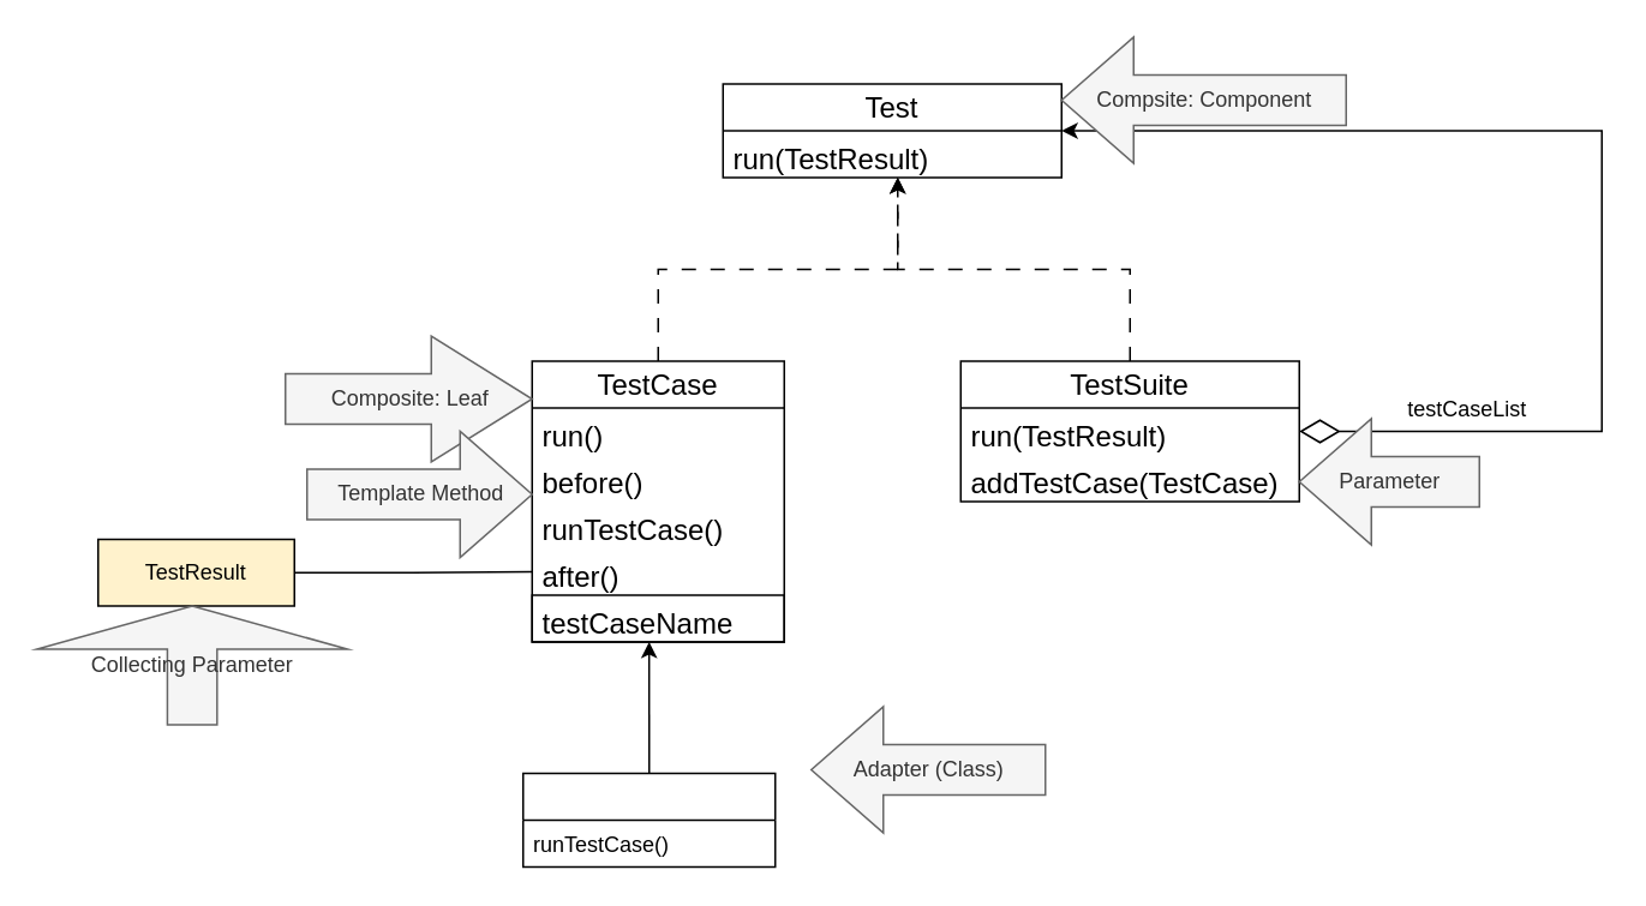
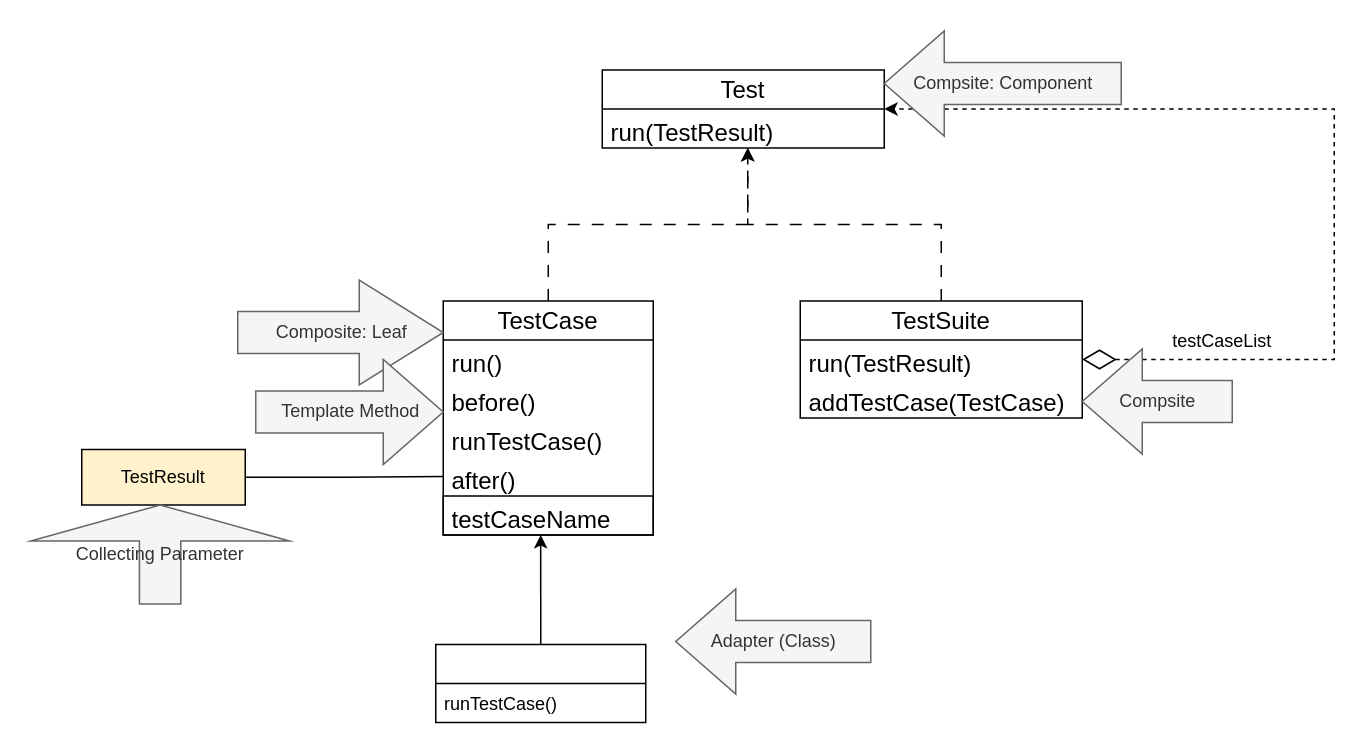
  <mxCell id="0" />
  <mxCell id="1" parent="0" />
  <mxCell id="2" value="TestCase" style="swimlane;fontStyle=0;childLayout=stackLayout;horizontal=1;startSize=26;fillColor=none;horizontalStack=0;resizeParent=1;resizeParentMax=0;resizeLast=0;collapsible=1;marginBottom=0;whiteSpace=wrap;html=1;fontSize=16;" vertex="1" parent="1"><mxGeometry x="295" y="200" width="140" height="156" as="geometry" /></mxCell>
  <mxCell id="3" value="run()" style="text;strokeColor=none;fillColor=none;align=left;verticalAlign=top;spacingLeft=4;spacingRight=4;overflow=hidden;rotatable=0;points=[[0,0.5],[1,0.5]];portConstraint=eastwest;whiteSpace=wrap;html=1;fontSize=16;" vertex="1" parent="2"><mxGeometry y="26" width="140" height="26" as="geometry" /></mxCell>
  <mxCell id="4" value="before()" style="text;strokeColor=none;fillColor=none;align=left;verticalAlign=top;spacingLeft=4;spacingRight=4;overflow=hidden;rotatable=0;points=[[0,0.5],[1,0.5]];portConstraint=eastwest;whiteSpace=wrap;html=1;fontSize=16;" vertex="1" parent="2"><mxGeometry y="52" width="140" height="26" as="geometry" /></mxCell>
  <mxCell id="5" value="runTestCase()" style="text;strokeColor=none;fillColor=none;align=left;verticalAlign=top;spacingLeft=4;spacingRight=4;overflow=hidden;rotatable=0;points=[[0,0.5],[1,0.5]];portConstraint=eastwest;whiteSpace=wrap;html=1;fontSize=16;" vertex="1" parent="2"><mxGeometry y="78" width="140" height="26" as="geometry" /></mxCell>
  <mxCell id="6" value="after()" style="text;strokeColor=none;fillColor=none;align=left;verticalAlign=top;spacingLeft=4;spacingRight=4;overflow=hidden;rotatable=0;points=[[0,0.5],[1,0.5]];portConstraint=eastwest;whiteSpace=wrap;html=1;fontSize=16;" vertex="1" parent="2"><mxGeometry y="104" width="140" height="26" as="geometry" /></mxCell>
  <mxCell id="7" value="testCaseName" style="text;strokeColor=default;fillColor=none;align=left;verticalAlign=top;spacingLeft=4;spacingRight=4;overflow=hidden;rotatable=0;points=[[0,0.5],[1,0.5]];portConstraint=eastwest;whiteSpace=wrap;html=1;fontSize=16;" vertex="1" parent="2"><mxGeometry y="130" width="140" height="26" as="geometry" /></mxCell>
- <mxCell id="8" style="edgeStyle=orthogonalEdgeStyle;rounded=0;orthogonalLoop=1;jettySize=auto;html=1;entryX=1;entryY=0.5;entryDx=0;entryDy=0;startArrow=diamondThin;startFill=0;targetPerimeterSpacing=10;startSize=20;" edge="1" parent="1" source="9" target="12"><mxGeometry relative="1" as="geometry"><Array as="points"><mxPoint x="889" y="239" /><mxPoint x="889" y="72" /></Array></mxGeometry></mxCell>
+ <mxCell id="8" style="edgeStyle=orthogonalEdgeStyle;rounded=0;orthogonalLoop=1;jettySize=auto;html=1;entryX=1;entryY=0.5;entryDx=0;entryDy=0;startArrow=diamondThin;startFill=0;targetPerimeterSpacing=10;startSize=20;dashed=1;" edge="1" parent="1" source="9" target="12"><mxGeometry relative="1" as="geometry"><Array as="points"><mxPoint x="889" y="239" /><mxPoint x="889" y="72" /></Array></mxGeometry></mxCell>
  <mxCell id="9" value="TestSuite" style="swimlane;fontStyle=0;childLayout=stackLayout;horizontal=1;startSize=26;fillColor=none;horizontalStack=0;resizeParent=1;resizeParentMax=0;resizeLast=0;collapsible=1;marginBottom=0;whiteSpace=wrap;html=1;fontSize=16;" vertex="1" parent="1"><mxGeometry x="533" y="200" width="188" height="78" as="geometry" /></mxCell>
  <mxCell id="10" value="run(TestResult)" style="text;strokeColor=none;fillColor=none;align=left;verticalAlign=top;spacingLeft=4;spacingRight=4;overflow=hidden;rotatable=0;points=[[0,0.5],[1,0.5]];portConstraint=eastwest;whiteSpace=wrap;html=1;fontSize=16;" vertex="1" parent="9"><mxGeometry y="26" width="188" height="26" as="geometry" /></mxCell>
  <mxCell id="11" value="addTestCase(TestCase)" style="text;strokeColor=none;fillColor=none;align=left;verticalAlign=top;spacingLeft=4;spacingRight=4;overflow=hidden;rotatable=0;points=[[0,0.5],[1,0.5]];portConstraint=eastwest;whiteSpace=wrap;html=1;fontSize=16;" vertex="1" parent="9"><mxGeometry y="52" width="188" height="26" as="geometry" /></mxCell>
  <mxCell id="12" value="Test" style="swimlane;fontStyle=0;childLayout=stackLayout;horizontal=1;startSize=26;fillColor=none;horizontalStack=0;resizeParent=1;resizeParentMax=0;resizeLast=0;collapsible=1;marginBottom=0;whiteSpace=wrap;html=1;fontSize=16;" vertex="1" parent="1"><mxGeometry x="401" y="46" width="188" height="52" as="geometry" /></mxCell>
  <mxCell id="13" value="run(TestResult)" style="text;strokeColor=none;fillColor=none;align=left;verticalAlign=top;spacingLeft=4;spacingRight=4;overflow=hidden;rotatable=0;points=[[0,0.5],[1,0.5]];portConstraint=eastwest;whiteSpace=wrap;html=1;fontSize=16;" vertex="1" parent="12"><mxGeometry y="26" width="188" height="26" as="geometry" /></mxCell>
  <mxCell id="14" style="edgeStyle=orthogonalEdgeStyle;rounded=0;orthogonalLoop=1;jettySize=auto;html=1;entryX=0.516;entryY=1;entryDx=0;entryDy=0;entryPerimeter=0;strokeColor=default;dashed=1;dashPattern=8 8;" edge="1" parent="1" source="2" target="13"><mxGeometry relative="1" as="geometry" /></mxCell>
  <mxCell id="15" style="edgeStyle=orthogonalEdgeStyle;rounded=0;orthogonalLoop=1;jettySize=auto;html=1;entryX=0.516;entryY=1;entryDx=0;entryDy=0;entryPerimeter=0;strokeColor=default;dashed=1;dashPattern=8 8;" edge="1" parent="1" source="9" target="13"><mxGeometry relative="1" as="geometry" /></mxCell>
  <mxCell id="16" value="testCaseList" style="text;html=1;strokeColor=none;fillColor=none;align=center;verticalAlign=middle;whiteSpace=wrap;rounded=0;" vertex="1" parent="1"><mxGeometry x="768" y="212" width="93" height="30" as="geometry" /></mxCell>
- <mxCell id="17" value="Parameter" style="html=1;shadow=0;dashed=0;align=center;verticalAlign=middle;shape=mxgraph.arrows2.arrow;dy=0.6;dx=40;flipH=1;notch=0;fillColor=#f5f5f5;fontColor=#333333;strokeColor=#666666;" vertex="1" parent="1"><mxGeometry x="721" y="232" width="100" height="70" as="geometry" /></mxCell>
+ <mxCell id="17" value="Compsite" style="html=1;shadow=0;dashed=0;align=center;verticalAlign=middle;shape=mxgraph.arrows2.arrow;dy=0.6;dx=40;flipH=1;notch=0;fillColor=#f5f5f5;fontColor=#333333;strokeColor=#666666;" vertex="1" parent="1"><mxGeometry x="721" y="232" width="100" height="70" as="geometry" /></mxCell>
  <mxCell id="18" value="Compsite: Component" style="html=1;shadow=0;dashed=0;align=center;verticalAlign=middle;shape=mxgraph.arrows2.arrow;dy=0.6;dx=40;flipH=1;notch=0;fillColor=#f5f5f5;fontColor=#333333;strokeColor=#666666;" vertex="1" parent="1"><mxGeometry x="589" y="20" width="158" height="70" as="geometry" /></mxCell>
  <mxCell id="19" value="Composite: Leaf" style="html=1;shadow=0;dashed=0;align=center;verticalAlign=middle;shape=mxgraph.arrows2.arrow;dy=0.6;dx=56;notch=0;fillColor=#f5f5f5;fontColor=#333333;strokeColor=#666666;" vertex="1" parent="1"><mxGeometry x="158" y="186" width="137" height="70" as="geometry" /></mxCell>
  <mxCell id="20" value="Template Method" style="html=1;shadow=0;dashed=0;align=center;verticalAlign=middle;shape=mxgraph.arrows2.arrow;dy=0.6;dx=40;notch=0;fillColor=#f5f5f5;fontColor=#333333;strokeColor=#666666;" vertex="1" parent="1"><mxGeometry x="170" y="239" width="125" height="70" as="geometry" /></mxCell>
  <mxCell id="21" style="edgeStyle=orthogonalEdgeStyle;rounded=0;orthogonalLoop=1;jettySize=auto;html=1;entryX=0;entryY=0.5;entryDx=0;entryDy=0;endArrow=none;endFill=0;" edge="1" parent="1" source="22" target="6"><mxGeometry relative="1" as="geometry" /></mxCell>
  <mxCell id="22" value="TestResult" style="rounded=0;whiteSpace=wrap;html=1;fillColor=#fff2cc;" vertex="1" parent="1"><mxGeometry x="54" y="299" width="109" height="37" as="geometry" /></mxCell>
  <mxCell id="23" value="Collecting Parameter" style="html=1;shadow=0;dashed=0;align=center;verticalAlign=middle;shape=mxgraph.arrows2.arrow;dy=0.84;dx=24;direction=north;notch=0;fillColor=#f5f5f5;fontColor=#333333;strokeColor=#666666;" vertex="1" parent="1"><mxGeometry x="20" y="336" width="172.5" height="66" as="geometry" /></mxCell>
  <mxCell id="24" style="edgeStyle=orthogonalEdgeStyle;rounded=0;orthogonalLoop=1;jettySize=auto;html=1;exitX=0.5;exitY=0;exitDx=0;exitDy=0;entryX=0.464;entryY=1;entryDx=0;entryDy=0;entryPerimeter=0;" edge="1" parent="1" source="25" target="7"><mxGeometry relative="1" as="geometry"><mxPoint x="347" y="406" as="targetPoint" /></mxGeometry></mxCell>
  <mxCell id="25" value="" style="swimlane;fontStyle=0;childLayout=stackLayout;horizontal=1;startSize=26;fillColor=none;horizontalStack=0;resizeParent=1;resizeParentMax=0;resizeLast=0;collapsible=1;marginBottom=0;whiteSpace=wrap;html=1;" vertex="1" parent="1"><mxGeometry x="290" y="429" width="140" height="52" as="geometry" /></mxCell>
  <mxCell id="26" value="runTestCase()" style="text;strokeColor=none;fillColor=none;align=left;verticalAlign=top;spacingLeft=4;spacingRight=4;overflow=hidden;rotatable=0;points=[[0,0.5],[1,0.5]];portConstraint=eastwest;whiteSpace=wrap;html=1;" vertex="1" parent="25"><mxGeometry y="26" width="140" height="26" as="geometry" /></mxCell>
  <mxCell id="27" value="Adapter (Class)" style="html=1;shadow=0;dashed=0;align=center;verticalAlign=middle;shape=mxgraph.arrows2.arrow;dy=0.6;dx=40;flipH=1;notch=0;fillColor=#f5f5f5;fontColor=#333333;strokeColor=#666666;" vertex="1" parent="1"><mxGeometry x="450" y="392" width="130" height="70" as="geometry" /></mxCell>
